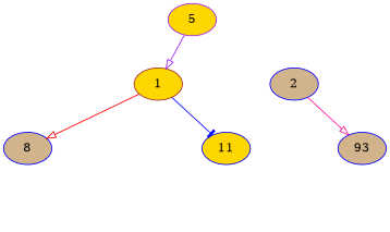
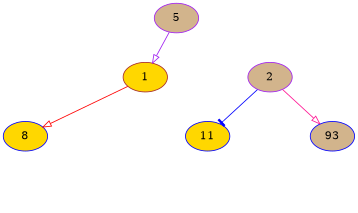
  digraph {
    node [style=filled]
    edge [style=invis]
-   5 [color=purple fillcolor=gold]
+   5 [color=purple fillcolor=tan]
    cm5 [style=invis width=.1]
    1 [color=brown fillcolor=gold]
-   2 [color=blue fillcolor=tan]
+   2 [color=purple fillcolor=tan]
    cm1 [style=invis width=.1]
-   8 [color=blue fillcolor=tan]
+   8 [color=blue fillcolor=gold]
    cr1 [style=invis width=.1]
    11 [color=blue fillcolor=gold]
    cm2 [style=invis width=.1]
    n10 [color=blue fillcolor=tan label=93]
    cl11 [style=invis width=.1]
    cm11 [style=invis width=.1]
    subgraph sub_1 {
      rank=same
      5
    }
    subgraph sub_2 {
      rank=same
      cm5
      1
      2
    }
    subgraph sub_3 {
      rank=same
      cm1
      8
      cr1
      11
      cm2
      n10
    }
    subgraph sub_4 {
      rank=same
      cl11
      cm11
    }
    5 -> cm5
    5 -> 1 [arrowhead=onormal color=purple style=""]
    cm5 -> 2
    1 -> cm5
    1 -> cm1
    1 -> 8 [arrowhead=onormal color=red style=""]
    1 -> cr1
-   1 -> 11 [arrowhead=tee color=blue style=""]
+   2 -> 11 [arrowhead=tee color=blue style=""]
    2 -> cm2
    2 -> n10 [arrowhead=onormal color=deeppink style=""]
    cm1 -> cr1
    8 -> cm1
    cr1 -> 11
    11 -> cm2
    11 -> cl11
    11 -> cm11
    cm2 -> n10
    cl11 -> cm11
  }
